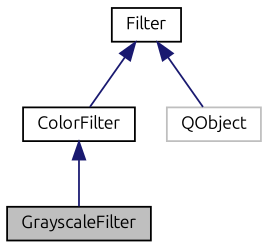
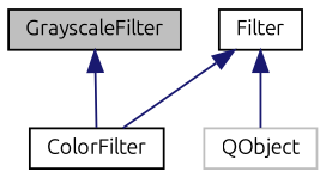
  digraph {
    fontname=Ubuntu
    node [color=black fillcolor=white fontname=Ubuntu fontsize=10 shape=record style=filled]
    edge [color=midnightblue dir=back fontname=Ubuntu fontsize=10 labelfontname=Helvetica labelfontsize=10 style=solid]
    n1 [fillcolor=grey75 fontcolor=black height=0.2 label=GrayscaleFilter width=0.4]
    n2 [height=0.2 label=ColorFilter width=0.4]
    n3 [height=0.2 label=Filter width=0.4]
    n4 [color=grey75 height=0.2 label=QObject width=0.4]
-   n2 -> n1
+   n1 -> n2
    n3 -> n2
    n3 -> n4
  }
